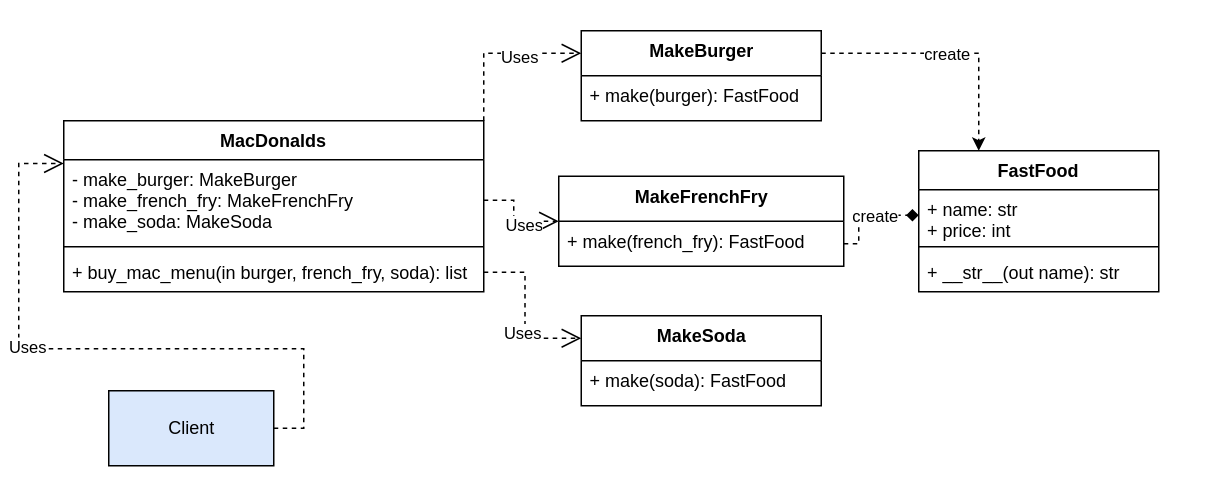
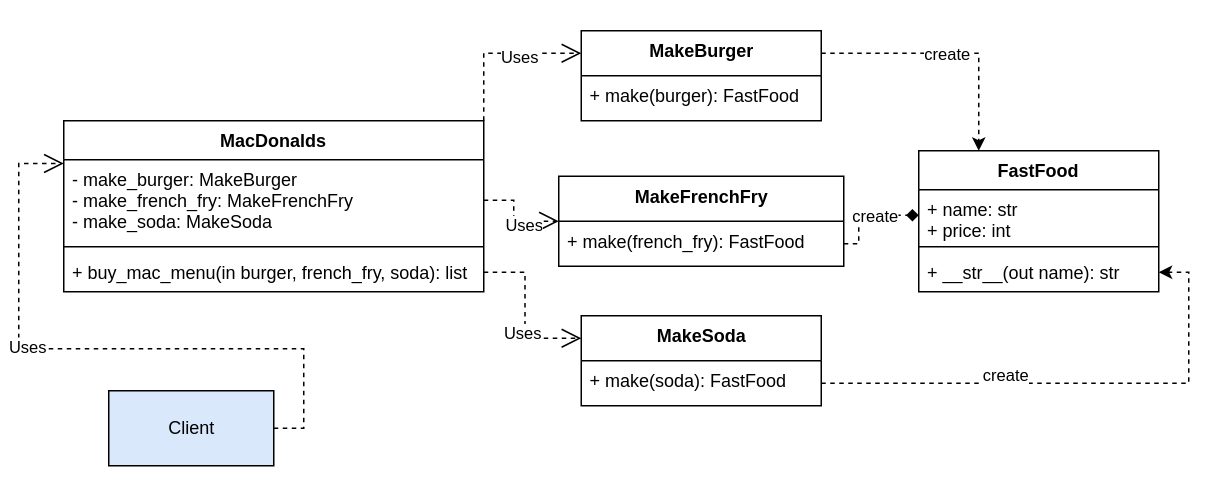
  <mxCell id="0" />
  <mxCell id="1" parent="0" />
  <mxCell id="2" value="FastFood" style="swimlane;fontStyle=1;align=center;verticalAlign=top;childLayout=stackLayout;horizontal=1;startSize=26;horizontalStack=0;resizeParent=1;resizeParentMax=0;resizeLast=0;collapsible=1;marginBottom=0;fontColor=#000000;" vertex="1" parent="1"><mxGeometry x="590" y="100" width="160" height="94" as="geometry" /></mxCell>
  <mxCell id="3" value="+ name: str&#10;+ price: int" style="text;strokeColor=none;fillColor=none;align=left;verticalAlign=top;spacingLeft=4;spacingRight=4;overflow=hidden;rotatable=0;points=[[0,0.5],[1,0.5]];portConstraint=eastwest;" vertex="1" parent="2"><mxGeometry y="26" width="160" height="34" as="geometry" /></mxCell>
  <mxCell id="4" value="" style="line;strokeWidth=1;fillColor=none;align=left;verticalAlign=middle;spacingTop=-1;spacingLeft=3;spacingRight=3;rotatable=0;labelPosition=right;points=[];portConstraint=eastwest;" vertex="1" parent="2"><mxGeometry y="60" width="160" height="8" as="geometry" /></mxCell>
  <mxCell id="5" value="+ __str__(out name): str" style="text;strokeColor=none;fillColor=none;align=left;verticalAlign=top;spacingLeft=4;spacingRight=4;overflow=hidden;rotatable=0;points=[[0,0.5],[1,0.5]];portConstraint=eastwest;" vertex="1" parent="2"><mxGeometry y="68" width="160" height="26" as="geometry" /></mxCell>
  <mxCell id="6" value="MacDonalds" style="swimlane;fontStyle=1;align=center;verticalAlign=top;childLayout=stackLayout;horizontal=1;startSize=26;horizontalStack=0;resizeParent=1;resizeParentMax=0;resizeLast=0;collapsible=1;marginBottom=0;fontColor=#000000;" vertex="1" parent="1"><mxGeometry x="20" y="80" width="280" height="114" as="geometry" /></mxCell>
  <mxCell id="7" value="- make_burger: MakeBurger&#10;- make_french_fry: MakeFrenchFry&#10;- make_soda: MakeSoda" style="text;strokeColor=none;fillColor=none;align=left;verticalAlign=top;spacingLeft=4;spacingRight=4;overflow=hidden;rotatable=0;points=[[0,0.5],[1,0.5]];portConstraint=eastwest;" vertex="1" parent="6"><mxGeometry y="26" width="280" height="54" as="geometry" /></mxCell>
  <mxCell id="8" value="" style="line;strokeWidth=1;fillColor=none;align=left;verticalAlign=middle;spacingTop=-1;spacingLeft=3;spacingRight=3;rotatable=0;labelPosition=right;points=[];portConstraint=eastwest;" vertex="1" parent="6"><mxGeometry y="80" width="280" height="8" as="geometry" /></mxCell>
  <mxCell id="9" value="+ buy_mac_menu(in burger, french_fry, soda): list" style="text;strokeColor=none;fillColor=none;align=left;verticalAlign=top;spacingLeft=4;spacingRight=4;overflow=hidden;rotatable=0;points=[[0,0.5],[1,0.5]];portConstraint=eastwest;" vertex="1" parent="6"><mxGeometry y="88" width="280" height="26" as="geometry" /></mxCell>
  <mxCell id="10" value="&lt;b style=&quot;font-style: normal&quot;&gt;MakeBurger&lt;/b&gt;" style="swimlane;fontStyle=2;align=center;verticalAlign=top;childLayout=stackLayout;horizontal=1;startSize=30;horizontalStack=0;resizeParent=1;resizeParentMax=0;resizeLast=0;collapsible=1;marginBottom=0;html=1;" vertex="1" parent="1"><mxGeometry x="365" y="20" width="160" height="60" as="geometry" /></mxCell>
  <mxCell id="11" value="+ make(burger): FastFood" style="text;strokeColor=none;fillColor=none;align=left;verticalAlign=top;spacingLeft=4;spacingRight=4;overflow=hidden;rotatable=0;points=[[0,0.5],[1,0.5]];portConstraint=eastwest;" vertex="1" parent="10"><mxGeometry y="30" width="160" height="30" as="geometry" /></mxCell>
  <mxCell id="12" value="&lt;span style=&quot;font-style: normal&quot;&gt;&lt;b&gt;MakeFrenchFry&lt;/b&gt;&lt;/span&gt;" style="swimlane;fontStyle=2;align=center;verticalAlign=top;childLayout=stackLayout;horizontal=1;startSize=30;horizontalStack=0;resizeParent=1;resizeParentMax=0;resizeLast=0;collapsible=1;marginBottom=0;html=1;" vertex="1" parent="1"><mxGeometry x="350" y="117" width="190" height="60" as="geometry" /></mxCell>
  <mxCell id="13" value="+ make(french_fry): FastFood" style="text;strokeColor=none;fillColor=none;align=left;verticalAlign=top;spacingLeft=4;spacingRight=4;overflow=hidden;rotatable=0;points=[[0,0.5],[1,0.5]];portConstraint=eastwest;" vertex="1" parent="12"><mxGeometry y="30" width="190" height="30" as="geometry" /></mxCell>
  <mxCell id="14" value="&lt;span style=&quot;font-style: normal&quot;&gt;&lt;b&gt;MakeSoda&lt;/b&gt;&lt;/span&gt;" style="swimlane;fontStyle=2;align=center;verticalAlign=top;childLayout=stackLayout;horizontal=1;startSize=30;horizontalStack=0;resizeParent=1;resizeParentMax=0;resizeLast=0;collapsible=1;marginBottom=0;html=1;" vertex="1" parent="1"><mxGeometry x="365" y="210" width="160" height="60" as="geometry" /></mxCell>
  <mxCell id="15" value="+ make(soda): FastFood" style="text;strokeColor=none;fillColor=none;align=left;verticalAlign=top;spacingLeft=4;spacingRight=4;overflow=hidden;rotatable=0;points=[[0,0.5],[1,0.5]];portConstraint=eastwest;" vertex="1" parent="14"><mxGeometry y="30" width="160" height="30" as="geometry" /></mxCell>
  <mxCell id="16" value="Client" style="html=1;fontColor=#000000;fillColor=#dae8fc;" vertex="1" parent="1"><mxGeometry x="50" y="260" width="110" height="50" as="geometry" /></mxCell>
  <mxCell id="17" style="edgeStyle=orthogonalEdgeStyle;rounded=0;orthogonalLoop=1;jettySize=auto;html=1;exitX=1;exitY=0.5;exitDx=0;exitDy=0;endSize=11;startSize=11;endArrow=open;endFill=0;dashed=1;fontColor=#000000;entryX=0;entryY=0.25;entryDx=0;entryDy=0;" edge="1" source="16" parent="1" target="6"><mxGeometry relative="1" as="geometry"><mxPoint x="219.2" y="400.049" as="sourcePoint" /><mxPoint x="190" y="488" as="targetPoint" /></mxGeometry></mxCell>
  <mxCell id="18" value="Uses" style="edgeLabel;html=1;align=center;verticalAlign=middle;resizable=0;points=[];fontColor=#000000;" vertex="1" connectable="0" parent="17"><mxGeometry x="0.241" y="-2" relative="1" as="geometry"><mxPoint as="offset" /></mxGeometry></mxCell>
+ <mxCell id="19" style="edgeStyle=orthogonalEdgeStyle;rounded=0;orthogonalLoop=1;jettySize=auto;html=1;exitX=1;exitY=0.5;exitDx=0;exitDy=0;dashed=1;entryX=1;entryY=0.5;entryDx=0;entryDy=0;" edge="1" parent="1" source="15" target="5"><mxGeometry relative="1" as="geometry"><mxPoint x="490.04" y="310" as="sourcePoint" /><mxPoint x="707.86" y="310.68" as="targetPoint" /><Array as="points"><mxPoint x="770" y="255" /><mxPoint x="770" y="181" /></Array></mxGeometry></mxCell>
+ <mxCell id="20" value="create" style="edgeLabel;html=1;align=center;verticalAlign=middle;resizable=0;points=[];" vertex="1" connectable="0" parent="19"><mxGeometry x="-0.124" y="3" relative="1" as="geometry"><mxPoint x="-25.5" y="-3" as="offset" /></mxGeometry></mxCell>
  <mxCell id="21" style="edgeStyle=orthogonalEdgeStyle;rounded=0;orthogonalLoop=1;jettySize=auto;html=1;exitX=1;exitY=0.5;exitDx=0;exitDy=0;dashed=1;entryX=0;entryY=0.5;entryDx=0;entryDy=0;endArrow=diamond;" edge="1" parent="1" source="13" target="3"><mxGeometry relative="1" as="geometry"><mxPoint x="525" y="344" as="sourcePoint" /><mxPoint x="750" y="270" as="targetPoint" /><Array as="points"><mxPoint x="550" y="162" /><mxPoint x="550" y="143" /></Array></mxGeometry></mxCell>
  <mxCell id="22" value="create" style="edgeLabel;html=1;align=center;verticalAlign=middle;resizable=0;points=[];" vertex="1" connectable="0" parent="21"><mxGeometry x="-0.124" y="3" relative="1" as="geometry"><mxPoint x="9" y="3" as="offset" /></mxGeometry></mxCell>
  <mxCell id="23" style="edgeStyle=orthogonalEdgeStyle;rounded=0;orthogonalLoop=1;jettySize=auto;html=1;dashed=1;entryX=0.25;entryY=0;entryDx=0;entryDy=0;exitX=1;exitY=0.25;exitDx=0;exitDy=0;" edge="1" parent="1" source="10" target="2"><mxGeometry relative="1" as="geometry"><mxPoint x="540" y="50" as="sourcePoint" /><mxPoint x="600" y="153" as="targetPoint" /><Array as="points"><mxPoint x="630" y="35" /></Array></mxGeometry></mxCell>
  <mxCell id="24" value="create" style="edgeLabel;html=1;align=center;verticalAlign=middle;resizable=0;points=[];" vertex="1" connectable="0" parent="23"><mxGeometry x="-0.124" y="3" relative="1" as="geometry"><mxPoint x="9" y="3" as="offset" /></mxGeometry></mxCell>
  <mxCell id="25" style="edgeStyle=orthogonalEdgeStyle;rounded=0;orthogonalLoop=1;jettySize=auto;html=1;exitX=1;exitY=0.5;exitDx=0;exitDy=0;endSize=11;startSize=11;endArrow=open;endFill=0;dashed=1;fontColor=#000000;entryX=0;entryY=0.25;entryDx=0;entryDy=0;" edge="1" parent="1" source="9" target="14"><mxGeometry relative="1" as="geometry"><mxPoint x="560" y="476.5" as="sourcePoint" /><mxPoint x="420" y="300" as="targetPoint" /></mxGeometry></mxCell>
  <mxCell id="26" value="Uses" style="edgeLabel;html=1;align=center;verticalAlign=middle;resizable=0;points=[];fontColor=#000000;" vertex="1" connectable="0" parent="25"><mxGeometry x="0.241" y="-2" relative="1" as="geometry"><mxPoint as="offset" /></mxGeometry></mxCell>
  <mxCell id="27" style="edgeStyle=orthogonalEdgeStyle;rounded=0;orthogonalLoop=1;jettySize=auto;html=1;exitX=1;exitY=0.5;exitDx=0;exitDy=0;endSize=11;startSize=11;endArrow=open;endFill=0;dashed=1;fontColor=#000000;entryX=0;entryY=0.5;entryDx=0;entryDy=0;" edge="1" parent="1" source="7" target="12"><mxGeometry relative="1" as="geometry"><mxPoint x="310" y="191" as="sourcePoint" /><mxPoint x="375" y="235" as="targetPoint" /></mxGeometry></mxCell>
  <mxCell id="28" value="Uses" style="edgeLabel;html=1;align=center;verticalAlign=middle;resizable=0;points=[];fontColor=#000000;" vertex="1" connectable="0" parent="27"><mxGeometry x="0.241" y="-2" relative="1" as="geometry"><mxPoint as="offset" /></mxGeometry></mxCell>
  <mxCell id="29" style="edgeStyle=orthogonalEdgeStyle;rounded=0;orthogonalLoop=1;jettySize=auto;html=1;exitX=1;exitY=0;exitDx=0;exitDy=0;endSize=11;startSize=11;endArrow=open;endFill=0;dashed=1;fontColor=#000000;entryX=0;entryY=0.25;entryDx=0;entryDy=0;" edge="1" parent="1" source="6" target="10"><mxGeometry relative="1" as="geometry"><mxPoint x="310" y="143" as="sourcePoint" /><mxPoint x="360" y="157" as="targetPoint" /></mxGeometry></mxCell>
  <mxCell id="30" value="Uses" style="edgeLabel;html=1;align=center;verticalAlign=middle;resizable=0;points=[];fontColor=#000000;" vertex="1" connectable="0" parent="29"><mxGeometry x="0.241" y="-2" relative="1" as="geometry"><mxPoint as="offset" /></mxGeometry></mxCell>
